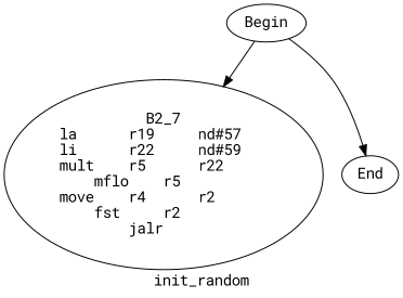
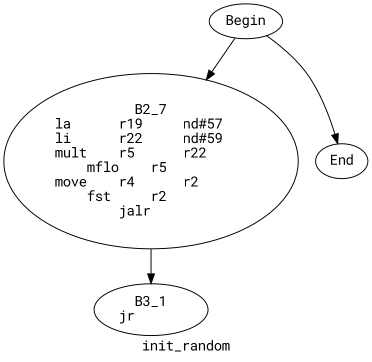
  digraph {
    color=purple
    fontname="Roboto Mono"
    label=init_random
    style=dashed
    node [fontname="Roboto Mono"]
    edge [fontname="Roboto Mono"]
    n1 [label=Begin]
    n2 [label="B2_7\nla	r19	nd#57	\nli	r22	nd#59	\nmult	r5	r22	\nmflo	r5	\nmove	r4	r2	\nfst	r2	\njalr	\n"]
    n3 [label=End]
+   n4 [label="B3_1\njr	\n"]
    n1 -> n2
    n1 -> n3
+   n2 -> n4
  }
